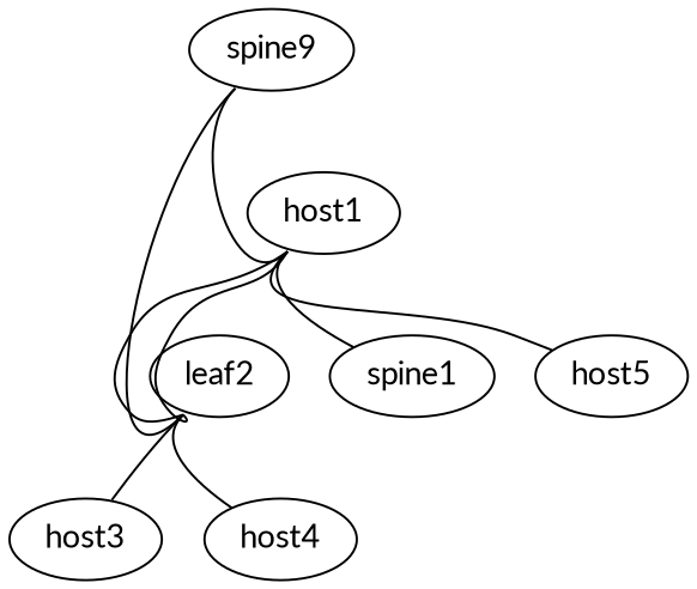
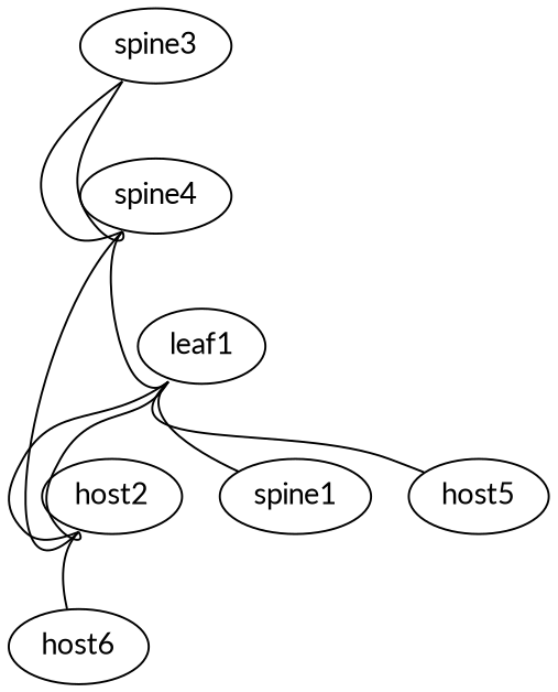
  graph {
    fontname=Lato
    node [fontname=Lato]
    edge [fontname=Lato tailport=swp8]
-   spine4 [label=spine9]
-   leaf1 [label=host1]
-   leaf2
+   spine3
+   spine4
+   leaf1
+   leaf2 [label=host2]
    n5 [label=spine1]
    n6 [label=host5]
-   host3
-   host4
+   host3 [label=host6]
+   spine3 -- spine4 [headport=swp3 tailport=swp3]
+   spine3 -- spine4 [headport=swp4 tailport=swp4]
    spine4 -- leaf1 [headport=swp1 tailport=swp1]
    spine4 -- leaf2 [headport=swp2 tailport=swp2]
    leaf1 -- leaf2 [headport=swp5 tailport=swp5]
    leaf1 -- leaf2 [headport=swp6 tailport=swp6]
    leaf1 -- n5 [headport="44:38:39:00:00:11"]
    leaf1 -- n6 [headport="44:38:39:00:00:13" tailport=swp9]
    leaf2 -- host3 [headport="44:38:39:00:00:15"]
-   leaf2 -- host4 [headport="44:38:39:00:00:17" tailport=swp9]
  }
